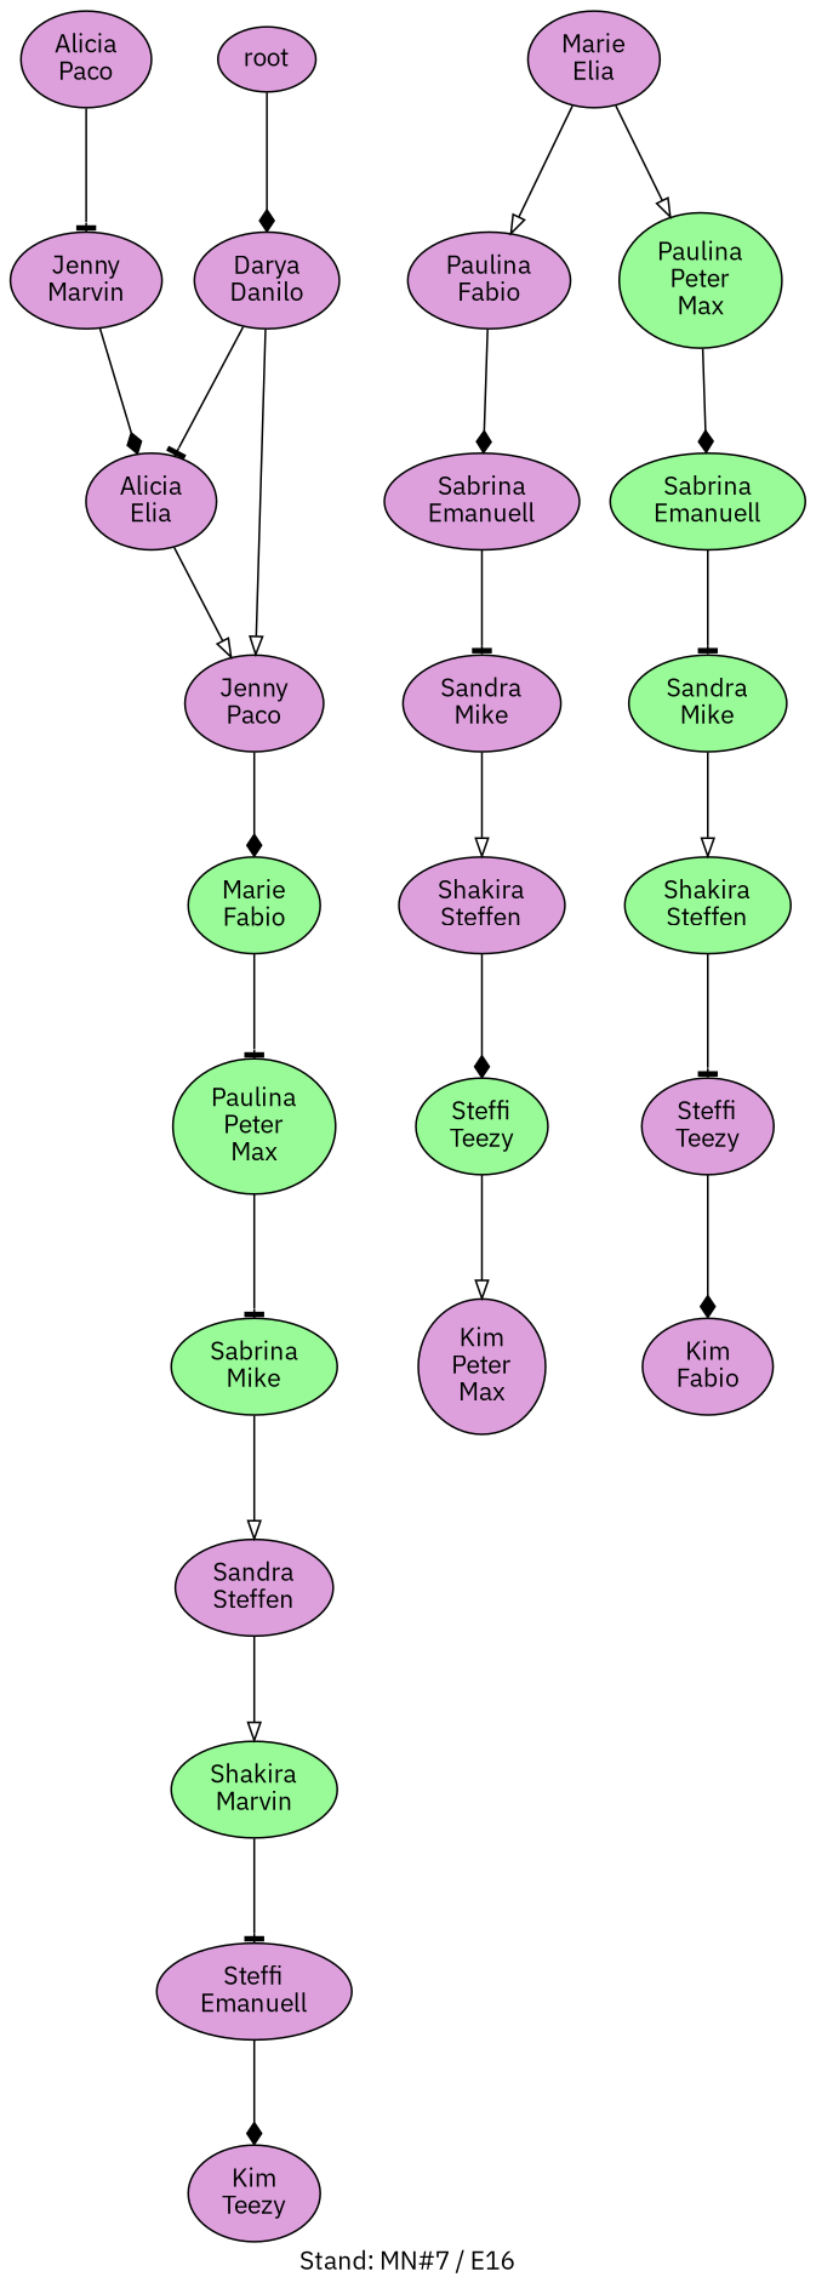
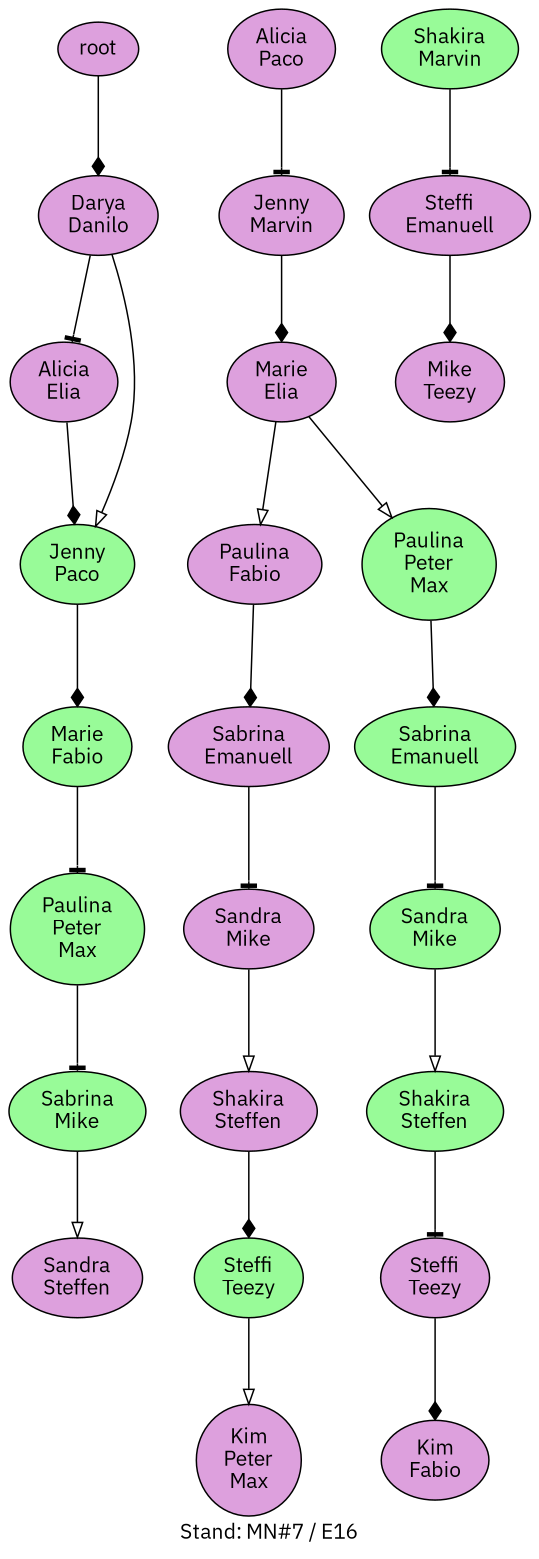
  digraph {
    fontname="IBM Plex Sans"
    label="Stand: MN#7 / E16"
    labelloc=b
    ranksep=0.8
    node [fillcolor=plum fontname="IBM Plex Sans" style=filled]
    edge [arrowhead=diamond fontname="IBM Plex Sans"]
    n1 [label="Darya\nDanilo"]
    n2 [label="Alicia\nElia"]
-   n3 [label="Jenny\nPaco"]
+   n3 [fillcolor=palegreen label="Jenny\nPaco"]
    n4 [label="Alicia\nPaco"]
    n5 [label="Jenny\nMarvin"]
    root
    n7 [label="Marie\nElia"]
    n8 [label="Paulina\nFabio"]
    n9 [fillcolor=palegreen label="Paulina\nPeter\nMax"]
    n10 [label="Sabrina\nEmanuell"]
    n11 [fillcolor=palegreen label="Sabrina\nEmanuell"]
    n12 [label="Sandra\nMike"]
    n13 [label="Shakira\nSteffen"]
    n14 [fillcolor=palegreen label="Steffi\nTeezy"]
    n15 [label="Kim\nPeter\nMax"]
    n16 [fillcolor=palegreen label="Sandra\nMike"]
    n17 [fillcolor=palegreen label="Shakira\nSteffen"]
    n18 [label="Steffi\nTeezy"]
    n19 [label="Kim\nFabio"]
    n20 [fillcolor=palegreen label="Marie\nFabio"]
    n21 [fillcolor=palegreen label="Paulina\nPeter\nMax"]
    n22 [fillcolor=palegreen label="Sabrina\nMike"]
    n23 [label="Sandra\nSteffen"]
    n24 [fillcolor=palegreen label="Shakira\nMarvin"]
    n25 [label="Steffi\nEmanuell"]
-   n26 [label="Kim\nTeezy"]
+   n26 [label="Mike\nTeezy"]
    n1 -> n2 [arrowhead=tee]
    n1 -> n3 [arrowhead=onormal]
-   n2 -> n3 [arrowhead=onormal]
+   n2 -> n3
    n3 -> n20
    n4 -> n5 [arrowhead=tee]
-   n5 -> n2
+   n5 -> n7
    root -> n1
    n7 -> n8 [arrowhead=onormal]
    n7 -> n9 [arrowhead=onormal]
    n8 -> n10
    n9 -> n11
    n10 -> n12 [arrowhead=tee]
    n11 -> n16 [arrowhead=tee]
    n12 -> n13 [arrowhead=onormal]
    n13 -> n14
    n14 -> n15 [arrowhead=onormal]
    n16 -> n17 [arrowhead=onormal]
    n17 -> n18 [arrowhead=tee]
    n18 -> n19
    n20 -> n21 [arrowhead=tee]
    n21 -> n22 [arrowhead=tee]
    n22 -> n23 [arrowhead=onormal]
-   n23 -> n24 [arrowhead=onormal]
    n24 -> n25 [arrowhead=tee]
    n25 -> n26
  }
